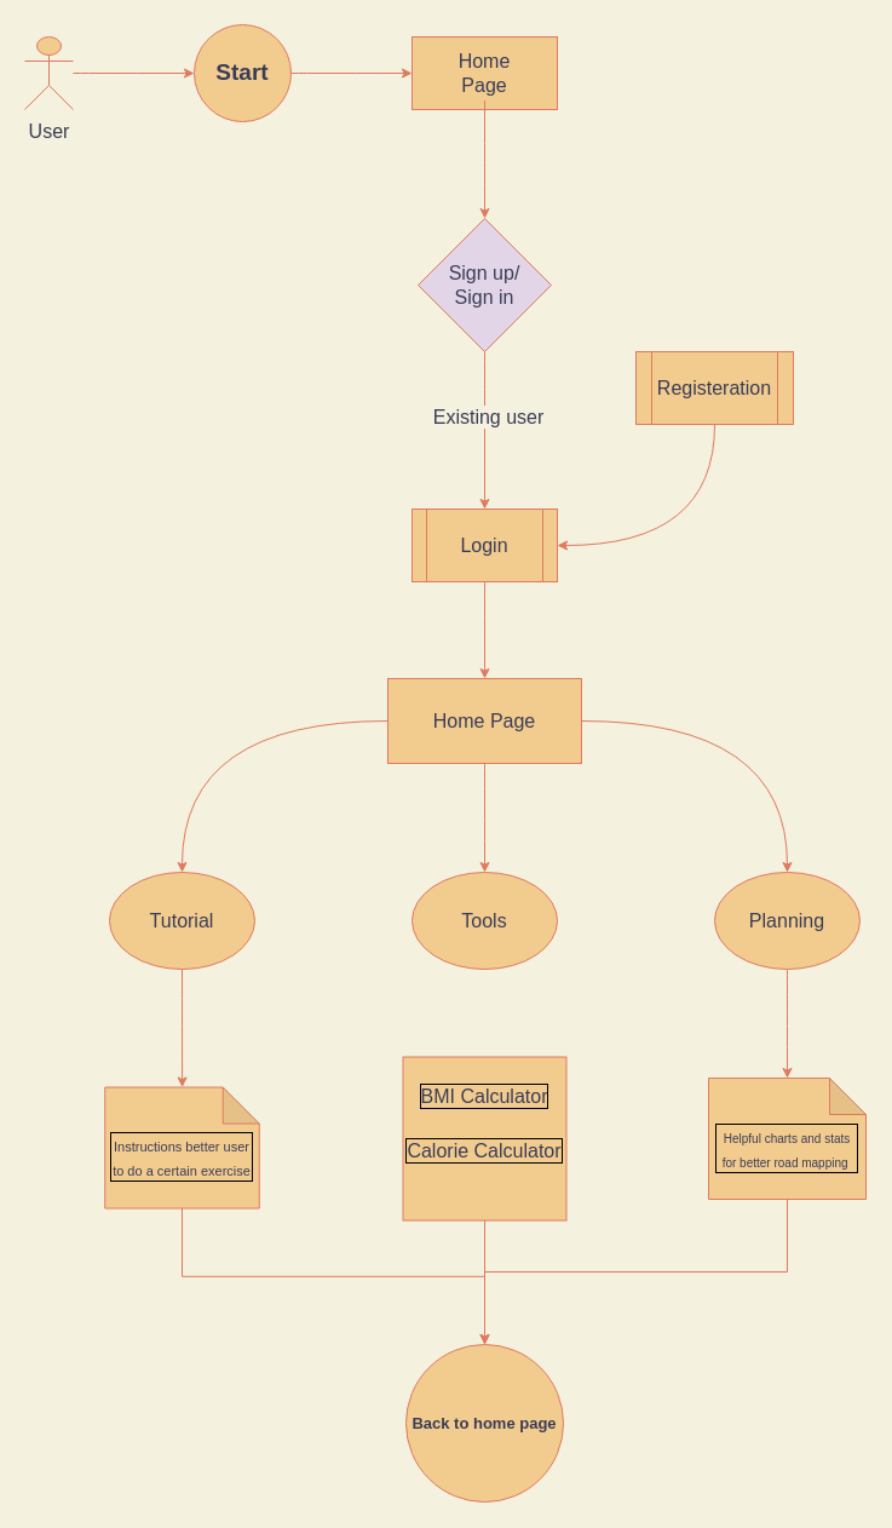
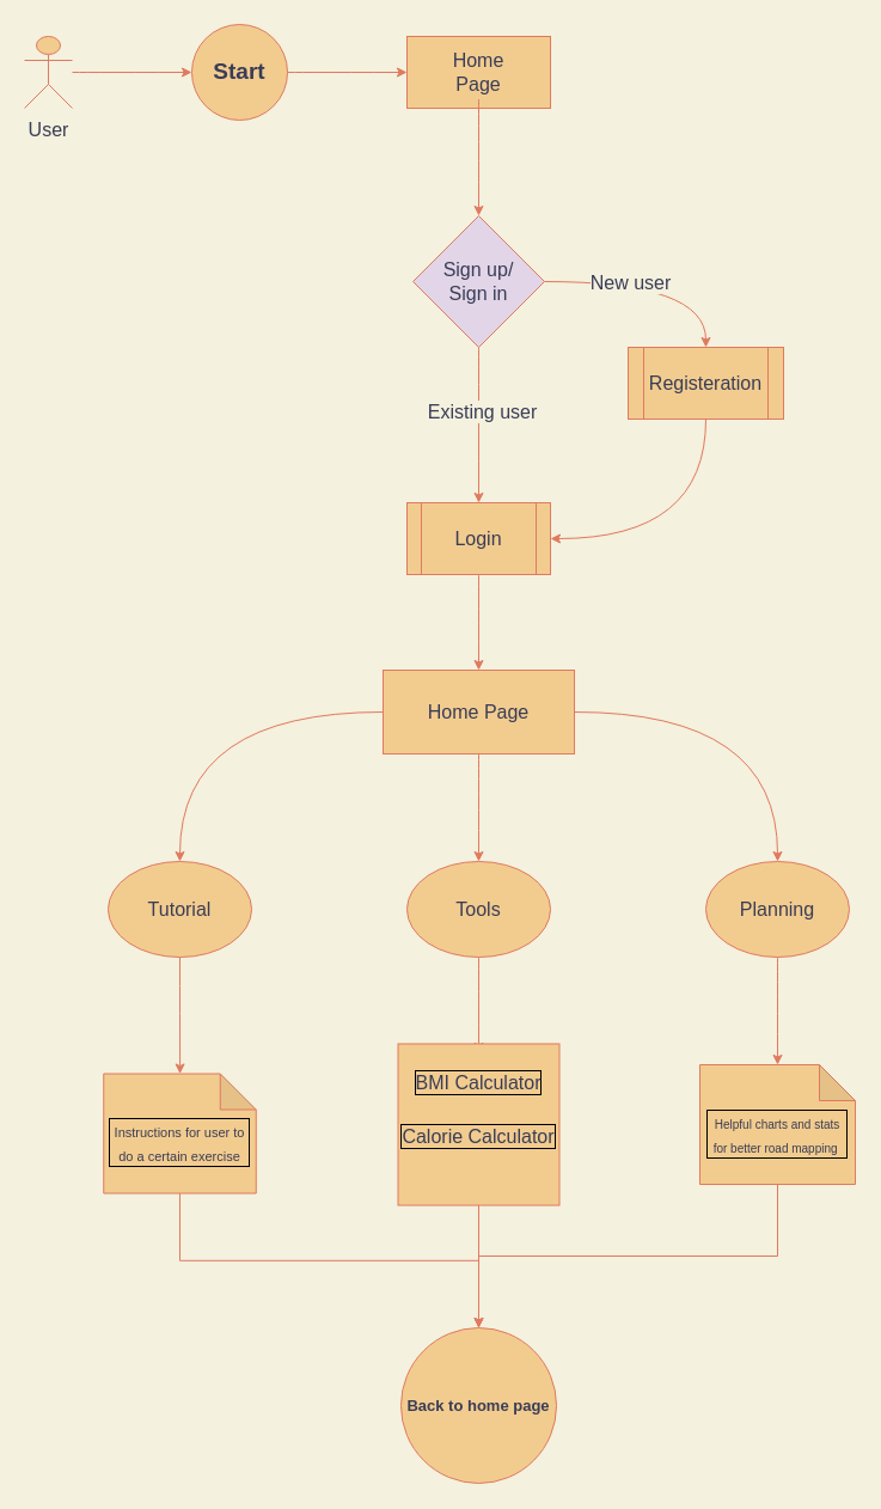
  <mxCell id="0" />
  <mxCell id="1" parent="0" />
  <mxCell id="2" value="" style="ellipse;whiteSpace=wrap;html=1;aspect=fixed;fontColor=#393C56;fillColor=#F2CC8F;strokeColor=#E07A5F;rounded=0;" parent="1" vertex="1"><mxGeometry x="160" y="20" width="80" height="80" as="geometry" /></mxCell>
  <mxCell id="3" value="" style="edgeStyle=orthogonalEdgeStyle;rounded=0;orthogonalLoop=1;jettySize=auto;html=1;fontSize=16;fontColor=#393C56;strokeColor=#E07A5F;labelBackgroundColor=#F4F1DE;curved=1;" parent="1" source="4" target="7" edge="1"><mxGeometry relative="1" as="geometry" /></mxCell>
  <mxCell id="4" value="&lt;font style=&quot;font-size: 19px;&quot;&gt;&lt;b&gt;Start&lt;/b&gt;&lt;/font&gt;" style="text;html=1;strokeColor=none;fillColor=none;align=center;verticalAlign=middle;whiteSpace=wrap;rounded=0;fontColor=#393C56;labelBorderColor=none;" parent="1" vertex="1"><mxGeometry x="160" y="37.5" width="80" height="45" as="geometry" /></mxCell>
  <mxCell id="5" value="" style="edgeStyle=orthogonalEdgeStyle;rounded=0;orthogonalLoop=1;jettySize=auto;html=1;fontSize=16;fontColor=#393C56;strokeColor=#E07A5F;labelBackgroundColor=#F4F1DE;curved=1;" parent="1" source="6" target="4" edge="1"><mxGeometry relative="1" as="geometry" /></mxCell>
  <mxCell id="6" value="&lt;font style=&quot;font-size: 16px;&quot;&gt;User&lt;/font&gt;" style="shape=umlActor;verticalLabelPosition=bottom;verticalAlign=top;html=1;outlineConnect=0;fontSize=19;fontColor=#393C56;fillColor=#F2CC8F;strokeColor=#E07A5F;rounded=0;" parent="1" vertex="1"><mxGeometry x="20" y="30" width="40" height="60" as="geometry" /></mxCell>
  <mxCell id="7" value="" style="rounded=0;whiteSpace=wrap;html=1;labelBorderColor=none;fontSize=16;fontColor=#393C56;arcSize=21;fillColor=#F2CC8F;strokeColor=#E07A5F;" parent="1" vertex="1"><mxGeometry x="340" y="30" width="120" height="60" as="geometry" /></mxCell>
  <mxCell id="8" value="" style="edgeStyle=orthogonalEdgeStyle;rounded=0;orthogonalLoop=1;jettySize=auto;html=1;fontSize=16;fontColor=#393C56;strokeColor=#E07A5F;labelBackgroundColor=#F4F1DE;curved=1;" parent="1" source="9" target="14" edge="1"><mxGeometry relative="1" as="geometry" /></mxCell>
  <mxCell id="9" value="Home Page" style="text;html=1;strokeColor=none;fillColor=none;align=center;verticalAlign=middle;whiteSpace=wrap;rounded=0;labelBorderColor=none;fontSize=16;fontColor=#393C56;" parent="1" vertex="1"><mxGeometry x="360" y="37.5" width="80" height="45" as="geometry" /></mxCell>
  <mxCell id="10" value="" style="edgeStyle=orthogonalEdgeStyle;rounded=0;orthogonalLoop=1;jettySize=auto;html=1;fontSize=16;fontColor=#393C56;strokeColor=#E07A5F;labelBackgroundColor=#F4F1DE;curved=1;" parent="1" source="14" target="17" edge="1"><mxGeometry relative="1" as="geometry" /></mxCell>
  <mxCell id="11" value="Existing user" style="edgeLabel;html=1;align=center;verticalAlign=middle;resizable=0;points=[];fontSize=16;fontColor=#393C56;labelBackgroundColor=#F4F1DE;rounded=0;" parent="10" vertex="1" connectable="0"><mxGeometry x="-0.192" y="2" relative="1" as="geometry"><mxPoint as="offset" /></mxGeometry></mxCell>
+ <mxCell id="12" style="edgeStyle=orthogonalEdgeStyle;rounded=0;orthogonalLoop=1;jettySize=auto;html=1;exitX=1;exitY=0.5;exitDx=0;exitDy=0;entryX=0.5;entryY=0;entryDx=0;entryDy=0;fontSize=16;fontColor=#393C56;strokeColor=#E07A5F;labelBackgroundColor=#F4F1DE;curved=1;" parent="1" source="14" target="20" edge="1"><mxGeometry relative="1" as="geometry" /></mxCell>
+ <mxCell id="13" value="New user" style="edgeLabel;html=1;align=center;verticalAlign=middle;resizable=0;points=[];fontSize=16;fontColor=#393C56;labelBackgroundColor=#F4F1DE;rounded=0;" parent="12" vertex="1" connectable="0"><mxGeometry x="-0.254" relative="1" as="geometry"><mxPoint as="offset" /></mxGeometry></mxCell>
  <mxCell id="14" value="Sign up/&lt;br&gt;Sign in" style="rhombus;whiteSpace=wrap;html=1;labelBorderColor=none;fontSize=16;fontColor=#393C56;fillColor=#e1d5e7;strokeColor=#E07A5F;rounded=0;" parent="1" vertex="1"><mxGeometry x="345" y="180" width="110" height="110" as="geometry" /></mxCell>
  <mxCell id="15" value="" style="shape=process;whiteSpace=wrap;html=1;backgroundOutline=1;labelBorderColor=none;fontSize=16;fontColor=#393C56;fillColor=#F2CC8F;strokeColor=#E07A5F;rounded=0;" parent="1" vertex="1"><mxGeometry x="340" y="420" width="120" height="60" as="geometry" /></mxCell>
  <mxCell id="16" value="" style="edgeStyle=orthogonalEdgeStyle;rounded=0;orthogonalLoop=1;jettySize=auto;html=1;fontSize=16;fontColor=#393C56;strokeColor=#E07A5F;labelBackgroundColor=#F4F1DE;curved=1;" parent="1" source="17" target="25" edge="1"><mxGeometry relative="1" as="geometry" /></mxCell>
  <mxCell id="17" value="Login" style="text;html=1;strokeColor=none;fillColor=none;align=center;verticalAlign=middle;whiteSpace=wrap;rounded=0;labelBorderColor=none;fontSize=16;fontColor=#393C56;" parent="1" vertex="1"><mxGeometry x="355" y="420" width="90" height="60" as="geometry" /></mxCell>
  <mxCell id="18" value="" style="shape=process;whiteSpace=wrap;html=1;backgroundOutline=1;labelBorderColor=none;fontSize=16;fontColor=#393C56;fillColor=#F2CC8F;strokeColor=#E07A5F;rounded=0;" parent="1" vertex="1"><mxGeometry x="525" y="290" width="130" height="60" as="geometry" /></mxCell>
  <mxCell id="19" style="edgeStyle=orthogonalEdgeStyle;rounded=0;orthogonalLoop=1;jettySize=auto;html=1;exitX=0.5;exitY=1;exitDx=0;exitDy=0;entryX=1;entryY=0.5;entryDx=0;entryDy=0;fontSize=16;fontColor=#393C56;strokeColor=#E07A5F;labelBackgroundColor=#F4F1DE;curved=1;" parent="1" source="20" target="15" edge="1"><mxGeometry relative="1" as="geometry" /></mxCell>
  <mxCell id="20" value="Registeration" style="text;html=1;strokeColor=none;fillColor=none;align=center;verticalAlign=middle;whiteSpace=wrap;rounded=0;labelBorderColor=none;fontSize=16;fontColor=#393C56;" parent="1" vertex="1"><mxGeometry x="550" y="290" width="80" height="60" as="geometry" /></mxCell>
  <mxCell id="21" value="" style="rounded=0;whiteSpace=wrap;html=1;labelBorderColor=none;fontSize=16;fontColor=#393C56;fillColor=#F2CC8F;strokeColor=#E07A5F;" parent="1" vertex="1"><mxGeometry x="320" y="560" width="160" height="70" as="geometry" /></mxCell>
  <mxCell id="22" value="" style="edgeStyle=orthogonalEdgeStyle;rounded=0;orthogonalLoop=1;jettySize=auto;html=1;fontSize=16;fontColor=#393C56;strokeColor=#E07A5F;labelBackgroundColor=#F4F1DE;curved=1;" parent="1" source="25" target="28" edge="1"><mxGeometry relative="1" as="geometry" /></mxCell>
  <mxCell id="23" style="edgeStyle=orthogonalEdgeStyle;rounded=0;orthogonalLoop=1;jettySize=auto;html=1;exitX=1;exitY=0.5;exitDx=0;exitDy=0;entryX=0.5;entryY=0;entryDx=0;entryDy=0;fontSize=16;fontColor=#393C56;strokeColor=#E07A5F;labelBackgroundColor=#F4F1DE;curved=1;" parent="1" source="25" target="34" edge="1"><mxGeometry relative="1" as="geometry" /></mxCell>
  <mxCell id="24" style="edgeStyle=orthogonalEdgeStyle;rounded=0;orthogonalLoop=1;jettySize=auto;html=1;exitX=0;exitY=0.5;exitDx=0;exitDy=0;fontSize=16;fontColor=#393C56;strokeColor=#E07A5F;labelBackgroundColor=#F4F1DE;curved=1;" parent="1" source="25" target="32" edge="1"><mxGeometry relative="1" as="geometry" /></mxCell>
  <mxCell id="25" value="Home Page" style="text;html=1;strokeColor=none;fillColor=none;align=center;verticalAlign=middle;whiteSpace=wrap;rounded=0;labelBorderColor=none;fontSize=16;fontColor=#393C56;" parent="1" vertex="1"><mxGeometry x="320" y="560" width="160" height="70" as="geometry" /></mxCell>
  <mxCell id="26" value="" style="ellipse;whiteSpace=wrap;html=1;labelBorderColor=none;fontSize=16;fontColor=#393C56;fillColor=#F2CC8F;strokeColor=#E07A5F;rounded=0;" parent="1" vertex="1"><mxGeometry x="340" y="720" width="120" height="80" as="geometry" /></mxCell>
+ <mxCell id="27" value="" style="edgeStyle=orthogonalEdgeStyle;rounded=0;orthogonalLoop=1;jettySize=auto;html=1;fontSize=11;fontColor=#393C56;strokeColor=#E07A5F;labelBackgroundColor=#F4F1DE;curved=1;" parent="1" source="28" target="40" edge="1"><mxGeometry relative="1" as="geometry" /></mxCell>
  <mxCell id="28" value="Tools" style="text;html=1;strokeColor=none;fillColor=none;align=center;verticalAlign=middle;whiteSpace=wrap;rounded=0;labelBorderColor=none;fontSize=16;fontColor=#393C56;" parent="1" vertex="1"><mxGeometry x="340" y="720" width="120" height="80" as="geometry" /></mxCell>
  <mxCell id="29" value="" style="ellipse;whiteSpace=wrap;html=1;labelBorderColor=none;fontSize=16;fontColor=#393C56;fillColor=#F2CC8F;strokeColor=#E07A5F;rounded=0;" parent="1" vertex="1"><mxGeometry x="90" y="720" width="120" height="80" as="geometry" /></mxCell>
  <mxCell id="30" value="" style="ellipse;whiteSpace=wrap;html=1;labelBorderColor=none;fontSize=16;fontColor=#393C56;fillColor=#F2CC8F;strokeColor=#E07A5F;rounded=0;" parent="1" vertex="1"><mxGeometry x="590" y="720" width="120" height="80" as="geometry" /></mxCell>
  <mxCell id="31" value="" style="edgeStyle=orthogonalEdgeStyle;rounded=0;orthogonalLoop=1;jettySize=auto;html=1;fontSize=11;fontColor=#393C56;strokeColor=#E07A5F;labelBackgroundColor=#F4F1DE;curved=1;" parent="1" source="32" target="36" edge="1"><mxGeometry relative="1" as="geometry" /></mxCell>
  <mxCell id="32" value="Tutorial" style="text;html=1;strokeColor=none;fillColor=none;align=center;verticalAlign=middle;whiteSpace=wrap;rounded=0;labelBorderColor=none;fontSize=16;fontColor=#393C56;" parent="1" vertex="1"><mxGeometry x="90" y="720" width="120" height="80" as="geometry" /></mxCell>
  <mxCell id="33" value="" style="edgeStyle=orthogonalEdgeStyle;rounded=0;orthogonalLoop=1;jettySize=auto;html=1;fontSize=11;fontColor=#393C56;strokeColor=#E07A5F;labelBackgroundColor=#F4F1DE;curved=1;" parent="1" source="34" target="43" edge="1"><mxGeometry relative="1" as="geometry" /></mxCell>
  <mxCell id="34" value="Planning" style="text;html=1;strokeColor=none;fillColor=none;align=center;verticalAlign=middle;whiteSpace=wrap;rounded=0;labelBorderColor=none;fontSize=16;fontColor=#393C56;" parent="1" vertex="1"><mxGeometry x="590" y="720" width="120" height="80" as="geometry" /></mxCell>
  <mxCell id="35" style="edgeStyle=orthogonalEdgeStyle;rounded=0;orthogonalLoop=1;jettySize=auto;html=1;exitX=0.5;exitY=1;exitDx=0;exitDy=0;exitPerimeter=0;entryX=0.5;entryY=0;entryDx=0;entryDy=0;labelBackgroundColor=#F4F1DE;strokeColor=#E07A5F;fontColor=#393C56;" edge="1" parent="1" source="36" target="46"><mxGeometry relative="1" as="geometry" /></mxCell>
  <mxCell id="36" value="" style="shape=note;whiteSpace=wrap;html=1;backgroundOutline=1;darkOpacity=0.05;labelBorderColor=none;fontSize=16;fontColor=#393C56;fillColor=#F2CC8F;strokeColor=#E07A5F;rounded=0;" parent="1" vertex="1"><mxGeometry x="86.25" y="897.5" width="127.5" height="100" as="geometry" /></mxCell>
- <mxCell id="37" value="&lt;font style=&quot;font-size: 11px;&quot;&gt;Instructions better user to do a certain exercise&lt;/font&gt;" style="text;html=1;strokeColor=none;fillColor=none;align=center;verticalAlign=middle;whiteSpace=wrap;rounded=0;labelBorderColor=default;fontSize=16;fontColor=#393C56;" parent="1" vertex="1"><mxGeometry x="90" y="925" width="120" height="60" as="geometry" /></mxCell>
+ <mxCell id="37" value="&lt;font style=&quot;font-size: 11px;&quot;&gt;Instructions for user to do a certain exercise&lt;/font&gt;" style="text;html=1;strokeColor=none;fillColor=none;align=center;verticalAlign=middle;whiteSpace=wrap;rounded=0;labelBorderColor=default;fontSize=16;fontColor=#393C56;" parent="1" vertex="1"><mxGeometry x="90" y="925" width="120" height="60" as="geometry" /></mxCell>
  <mxCell id="38" value="" style="edgeStyle=orthogonalEdgeStyle;rounded=0;orthogonalLoop=1;jettySize=auto;html=1;labelBackgroundColor=#F4F1DE;strokeColor=#E07A5F;fontColor=#393C56;" edge="1" parent="1" source="39" target="46"><mxGeometry relative="1" as="geometry" /></mxCell>
  <mxCell id="39" value="" style="whiteSpace=wrap;html=1;aspect=fixed;labelBorderColor=none;fontSize=16;fontColor=#393C56;fillColor=#F2CC8F;strokeColor=#E07A5F;rounded=0;" parent="1" vertex="1"><mxGeometry x="332.5" y="872.5" width="135" height="135" as="geometry" /></mxCell>
  <mxCell id="40" value="BMI Calculator" style="text;html=1;strokeColor=none;fillColor=none;align=center;verticalAlign=middle;whiteSpace=wrap;rounded=0;labelBorderColor=default;fontSize=16;fontColor=#393C56;" parent="1" vertex="1"><mxGeometry x="330" y="880" width="140" height="50" as="geometry" /></mxCell>
  <mxCell id="41" value="Calorie Calculator" style="text;html=1;strokeColor=none;fillColor=none;align=center;verticalAlign=middle;whiteSpace=wrap;rounded=0;labelBorderColor=default;fontSize=16;fontColor=#393C56;" parent="1" vertex="1"><mxGeometry x="325" y="941.25" width="150" height="17.5" as="geometry" /></mxCell>
  <mxCell id="42" style="edgeStyle=orthogonalEdgeStyle;rounded=0;orthogonalLoop=1;jettySize=auto;html=1;exitX=0.5;exitY=1;exitDx=0;exitDy=0;exitPerimeter=0;labelBackgroundColor=#F4F1DE;strokeColor=#E07A5F;fontColor=#393C56;" edge="1" parent="1" source="43" target="46"><mxGeometry relative="1" as="geometry" /></mxCell>
  <mxCell id="43" value="" style="shape=note;whiteSpace=wrap;html=1;backgroundOutline=1;darkOpacity=0.05;labelBorderColor=default;fontSize=16;fontColor=#393C56;fillColor=#F2CC8F;strokeColor=#E07A5F;rounded=0;" parent="1" vertex="1"><mxGeometry x="585" y="890" width="130" height="100" as="geometry" /></mxCell>
  <mxCell id="44" value="&lt;font style=&quot;font-size: 10px;&quot;&gt;Helpful charts and stats for better road mapping&amp;nbsp;&lt;/font&gt;" style="text;html=1;strokeColor=none;fillColor=none;align=center;verticalAlign=middle;whiteSpace=wrap;rounded=0;labelBorderColor=default;fontSize=16;fontColor=#393C56;" parent="1" vertex="1"><mxGeometry x="590" y="925" width="120" height="45" as="geometry" /></mxCell>
  <mxCell id="45" value="" style="ellipse;whiteSpace=wrap;html=1;aspect=fixed;fillColor=#F2CC8F;strokeColor=#E07A5F;fontColor=#393C56;" vertex="1" parent="1"><mxGeometry x="335" y="1110" width="130" height="130" as="geometry" /></mxCell>
  <mxCell id="46" value="&lt;b&gt;&lt;font style=&quot;font-size: 13px;&quot;&gt;Back to home page&lt;/font&gt;&lt;/b&gt;" style="text;html=1;strokeColor=none;fillColor=none;align=center;verticalAlign=middle;whiteSpace=wrap;rounded=0;fontColor=#393C56;" vertex="1" parent="1"><mxGeometry x="335" y="1110" width="130" height="130" as="geometry" /></mxCell>
